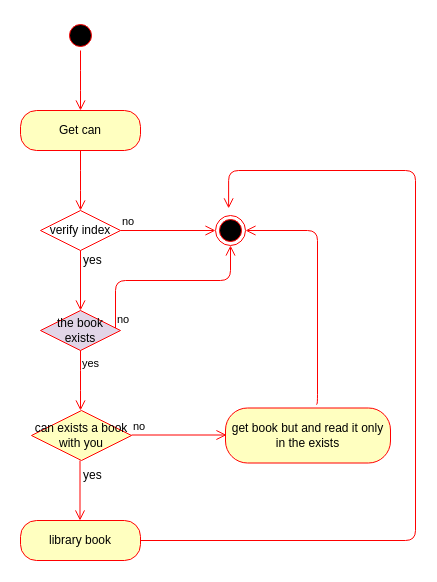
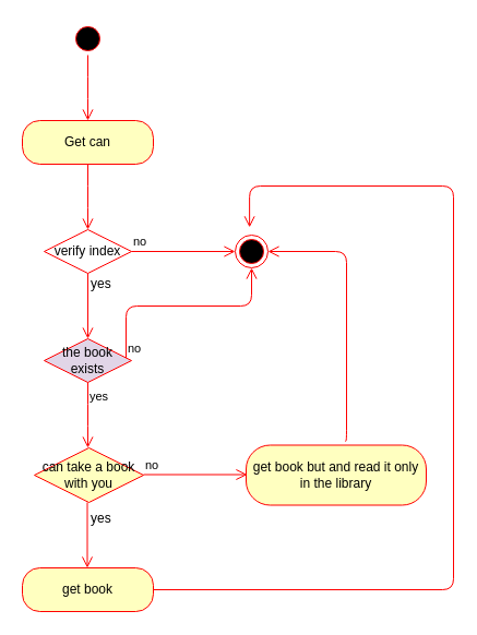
  <mxCell id="0" />
  <mxCell id="1" parent="0" />
  <mxCell id="2" value="" style="ellipse;html=1;shape=startState;fillColor=#000000;strokeColor=#ff0000;" vertex="1" parent="1"><mxGeometry x="65" y="20" width="30" height="30" as="geometry" /></mxCell>
  <mxCell id="3" value="" style="edgeStyle=orthogonalEdgeStyle;html=1;verticalAlign=bottom;endArrow=open;endSize=8;strokeColor=#ff0000;" edge="1" source="2" parent="1"><mxGeometry relative="1" as="geometry"><mxPoint x="80" y="110" as="targetPoint" /></mxGeometry></mxCell>
  <mxCell id="4" value="Get can" style="rounded=1;whiteSpace=wrap;html=1;arcSize=40;fontColor=#000000;fillColor=#ffffc0;strokeColor=#ff0000;" vertex="1" parent="1"><mxGeometry x="20" y="110" width="120" height="40" as="geometry" /></mxCell>
  <mxCell id="5" value="" style="edgeStyle=orthogonalEdgeStyle;html=1;verticalAlign=bottom;endArrow=open;endSize=8;strokeColor=#ff0000;" edge="1" source="4" parent="1"><mxGeometry relative="1" as="geometry"><mxPoint x="80" y="210" as="targetPoint" /></mxGeometry></mxCell>
  <mxCell id="6" value="verify index" style="rhombus;whiteSpace=wrap;html=1;fillColor=#ffffff;strokeColor=#ff0000;" vertex="1" parent="1"><mxGeometry x="40" y="210" width="80" height="40" as="geometry" /></mxCell>
  <mxCell id="7" value="no" style="edgeStyle=orthogonalEdgeStyle;html=1;align=left;verticalAlign=bottom;endArrow=open;endSize=8;strokeColor=#ff0000;" edge="1" source="6" parent="1"><mxGeometry x="-1" relative="1" as="geometry"><mxPoint x="215" y="230" as="targetPoint" /></mxGeometry></mxCell>
  <mxCell id="8" value="" style="edgeStyle=orthogonalEdgeStyle;html=1;verticalAlign=bottom;endArrow=open;endSize=8;strokeColor=#ff0000;" edge="1" parent="1"><mxGeometry relative="1" as="geometry"><mxPoint x="80" y="310" as="targetPoint" /><mxPoint x="80" y="250" as="sourcePoint" /></mxGeometry></mxCell>
  <mxCell id="9" value="yes" style="text;html=1;resizable=0;points=[];autosize=1;align=left;verticalAlign=top;spacingTop=-4;" vertex="1" parent="1"><mxGeometry x="81" y="250" width="30" height="20" as="geometry" /></mxCell>
  <mxCell id="10" value="" style="ellipse;html=1;shape=endState;fillColor=#000000;strokeColor=#ff0000;" vertex="1" parent="1"><mxGeometry x="215" y="215" width="30" height="30" as="geometry" /></mxCell>
  <mxCell id="11" value="the book exists" style="rhombus;whiteSpace=wrap;html=1;fillColor=#e1d5e7;strokeColor=#ff0000;" vertex="1" parent="1"><mxGeometry x="40" y="310" width="80" height="40" as="geometry" /></mxCell>
  <mxCell id="12" value="no" style="edgeStyle=orthogonalEdgeStyle;html=1;align=left;verticalAlign=bottom;endArrow=open;endSize=8;strokeColor=#ff0000;entryX=0.5;entryY=1;entryDx=0;entryDy=0;" edge="1" source="11" parent="1" target="10"><mxGeometry x="-1" relative="1" as="geometry"><mxPoint x="220" y="250" as="targetPoint" /><Array as="points"><mxPoint x="115" y="280" /><mxPoint x="230" y="280" /></Array></mxGeometry></mxCell>
  <mxCell id="13" value="yes" style="edgeStyle=orthogonalEdgeStyle;html=1;align=left;verticalAlign=top;endArrow=open;endSize=8;strokeColor=#ff0000;" edge="1" source="11" parent="1"><mxGeometry x="-1" relative="1" as="geometry"><mxPoint x="80" y="410" as="targetPoint" /></mxGeometry></mxCell>
- <mxCell id="14" value="can exists a book with you" style="rhombus;whiteSpace=wrap;html=1;fillColor=#ffffc0;strokeColor=#ff0000;" vertex="1" parent="1"><mxGeometry x="31" y="410" width="100" height="50" as="geometry" /></mxCell>
+ <mxCell id="14" value="can take a book with you" style="rhombus;whiteSpace=wrap;html=1;fillColor=#ffffc0;strokeColor=#ff0000;" vertex="1" parent="1"><mxGeometry x="31" y="410" width="100" height="50" as="geometry" /></mxCell>
  <mxCell id="15" value="" style="edgeStyle=orthogonalEdgeStyle;html=1;verticalAlign=bottom;endArrow=open;endSize=8;strokeColor=#ff0000;" edge="1" parent="1"><mxGeometry relative="1" as="geometry"><mxPoint x="79.5" y="520" as="targetPoint" /><mxPoint x="79.5" y="460" as="sourcePoint" /></mxGeometry></mxCell>
  <mxCell id="16" value="yes" style="text;html=1;resizable=0;points=[];autosize=1;align=left;verticalAlign=top;spacingTop=-4;" vertex="1" parent="1"><mxGeometry x="81" y="465" width="30" height="20" as="geometry" /></mxCell>
  <mxCell id="17" value="no" style="edgeStyle=orthogonalEdgeStyle;html=1;align=left;verticalAlign=bottom;endArrow=open;endSize=8;strokeColor=#ff0000;" edge="1" parent="1"><mxGeometry x="-1" relative="1" as="geometry"><mxPoint x="226" y="434.5" as="targetPoint" /><mxPoint x="131" y="434.5" as="sourcePoint" /></mxGeometry></mxCell>
- <mxCell id="18" value="get book but and read it only in the exists" style="rounded=1;whiteSpace=wrap;html=1;arcSize=40;fontColor=#000000;fillColor=#ffffc0;strokeColor=#ff0000;" vertex="1" parent="1"><mxGeometry x="225" y="407.5" width="165" height="55" as="geometry" /></mxCell>
+ <mxCell id="18" value="get book but and read it only in the library" style="rounded=1;whiteSpace=wrap;html=1;arcSize=40;fontColor=#000000;fillColor=#ffffc0;strokeColor=#ff0000;" vertex="1" parent="1"><mxGeometry x="225" y="407.5" width="165" height="55" as="geometry" /></mxCell>
  <mxCell id="19" value="" style="edgeStyle=orthogonalEdgeStyle;html=1;verticalAlign=bottom;endArrow=open;endSize=8;strokeColor=#ff0000;entryX=1;entryY=0.5;entryDx=0;entryDy=0;exitX=0.55;exitY=-0.068;exitDx=0;exitDy=0;exitPerimeter=0;" edge="1" parent="1" source="18" target="10"><mxGeometry relative="1" as="geometry"><mxPoint x="389.5" y="492.5" as="targetPoint" /><mxPoint x="389.5" y="432.5" as="sourcePoint" /><Array as="points"><mxPoint x="317" y="404" /><mxPoint x="317" y="230" /></Array></mxGeometry></mxCell>
- <mxCell id="20" value="library book" style="rounded=1;whiteSpace=wrap;html=1;arcSize=40;fontColor=#000000;fillColor=#ffffc0;strokeColor=#ff0000;" vertex="1" parent="1"><mxGeometry x="20" y="520" width="120" height="40" as="geometry" /></mxCell>
+ <mxCell id="20" value="get book" style="rounded=1;whiteSpace=wrap;html=1;arcSize=40;fontColor=#000000;fillColor=#ffffc0;strokeColor=#ff0000;" vertex="1" parent="1"><mxGeometry x="20" y="520" width="120" height="40" as="geometry" /></mxCell>
  <mxCell id="21" value="" style="edgeStyle=orthogonalEdgeStyle;html=1;verticalAlign=bottom;endArrow=open;endSize=8;strokeColor=#ff0000;entryX=0.438;entryY=-0.237;entryDx=0;entryDy=0;entryPerimeter=0;" edge="1" source="20" parent="1" target="10"><mxGeometry relative="1" as="geometry"><mxPoint x="80" y="620" as="targetPoint" /><Array as="points"><mxPoint x="415" y="540" /><mxPoint x="415" y="170" /><mxPoint x="228" y="170" /></Array></mxGeometry></mxCell>
